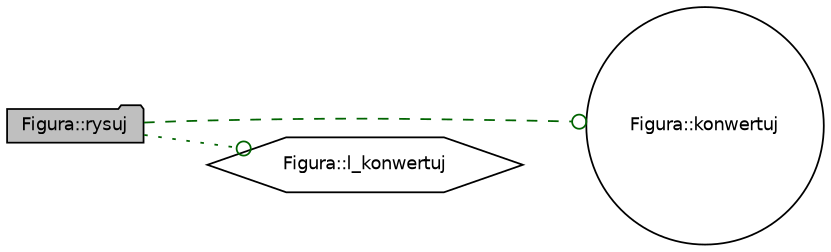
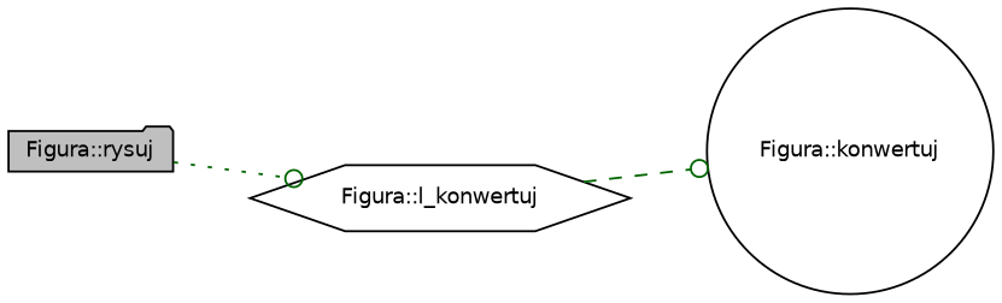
  digraph {
    rankdir=LR
    node [color=black fillcolor=white fontname=Helvetica fontsize=10 style=filled]
    edge [arrowhead=odot color=darkgreen fontname=Helvetica fontsize=10 labelfontname=Helvetica labelfontsize=10]
    n1 [fillcolor=grey75 fontcolor=black height=0.2 label="Figura::rysuj" shape=folder width=0.4]
    n2 [height=0.2 label="Figura::konwertuj" shape=circle width=0.4]
    n3 [height=0.2 label="Figura::l_konwertuj" shape=hexagon width=0.4]
-   n1 -> n2 [style=dashed]
+   n3 -> n2 [style=dashed]
    n1 -> n3 [style=dotted]
  }
